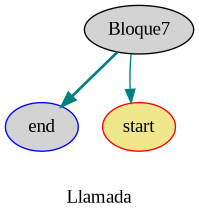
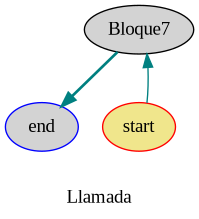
  digraph {
    fontname="Liberation Serif"
    label=Llamada
    node [fillcolor=lightgrey fontname="Liberation Serif" style=filled]
    edge [color=teal fontname="Liberation Serif"]
    end [color=blue]
    n2 [label=Bloque7]
    start [color=red fillcolor=khaki]
    n2 -> end [style=bold]
-   n2 -> start [style=solid]
+   start -> n2 [style=solid]
  }
